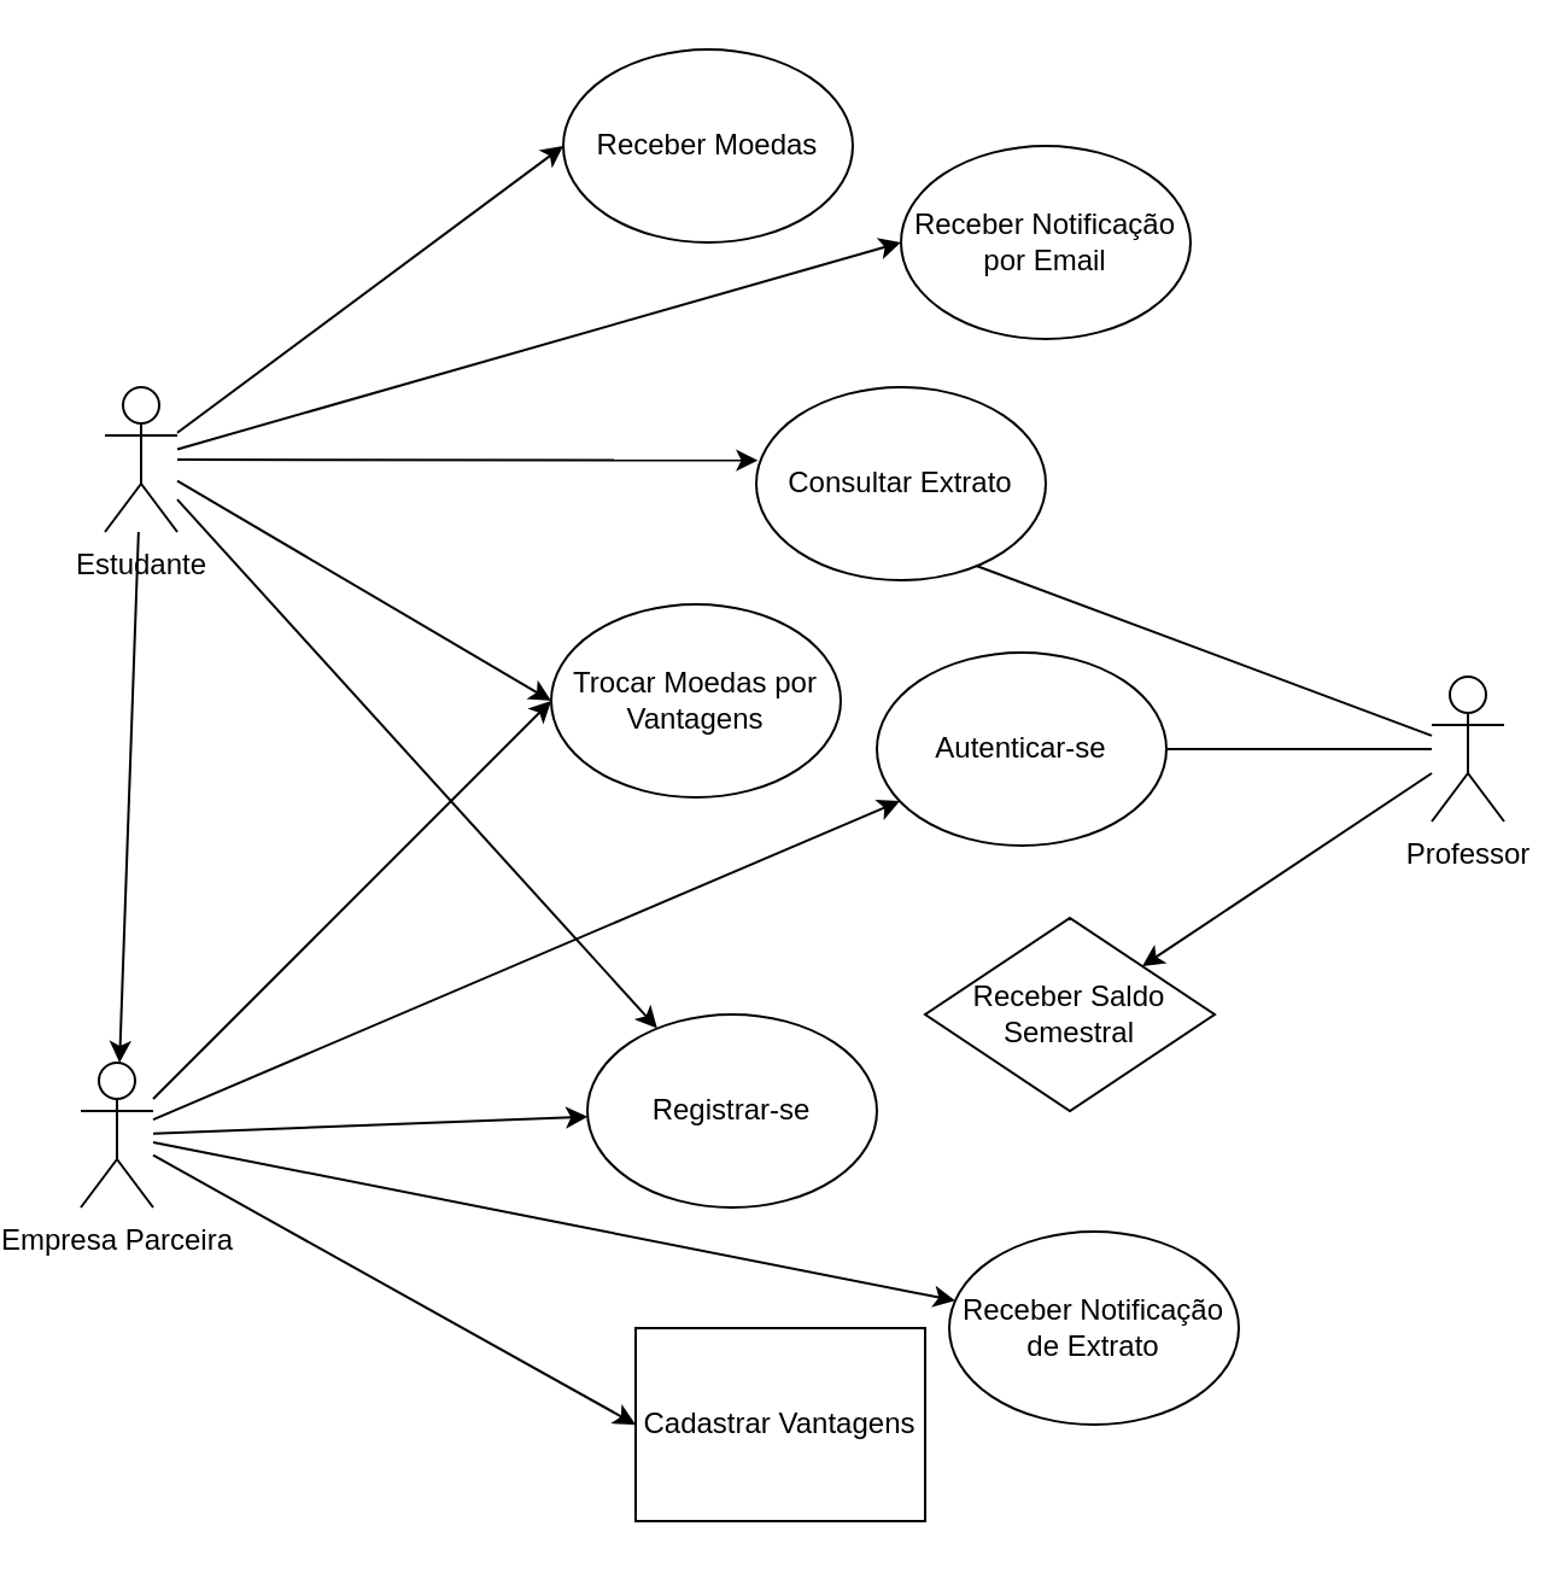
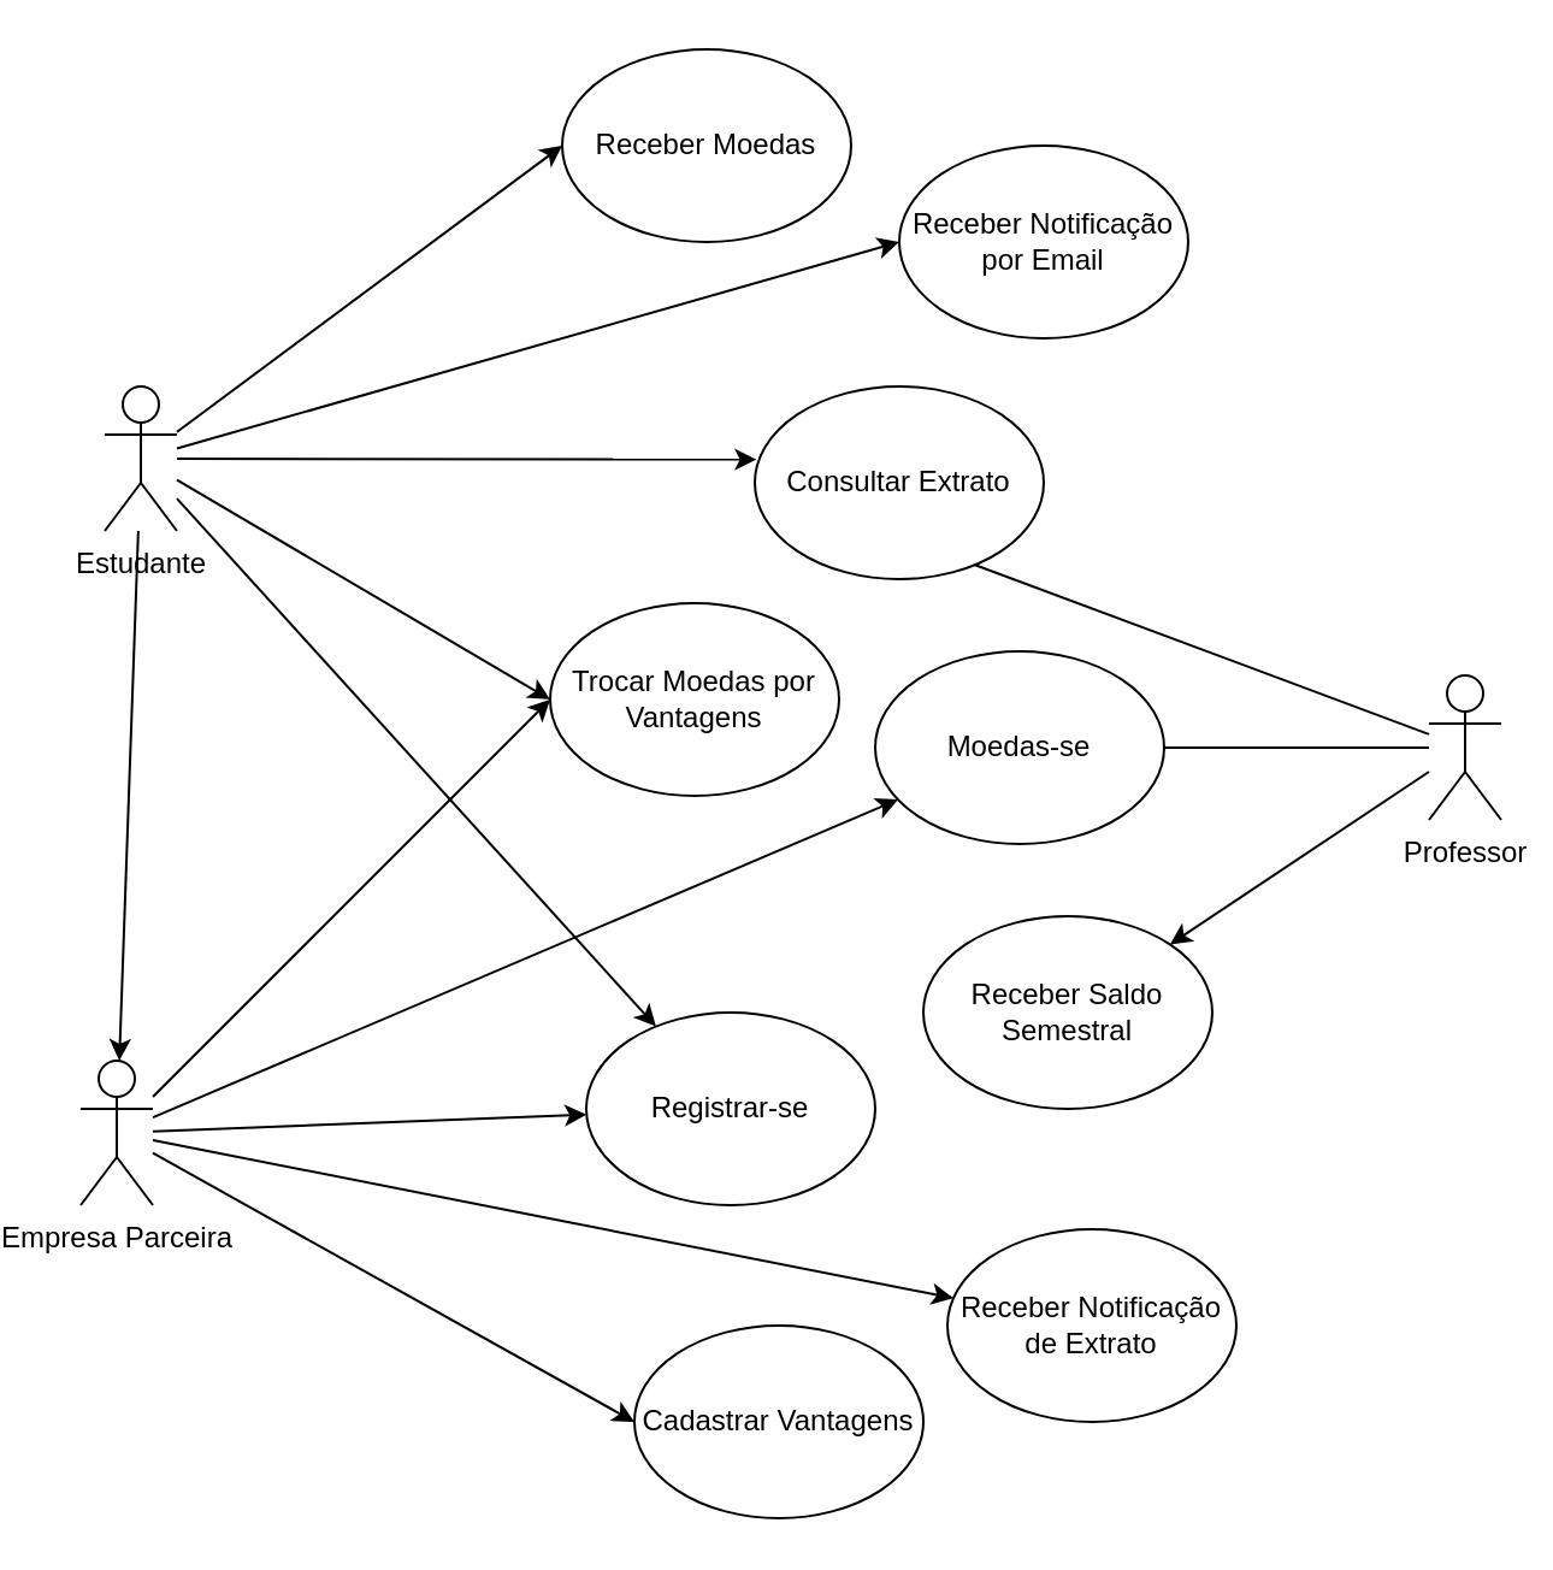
  <mxCell id="0" />
  <mxCell id="1" parent="0" />
  <mxCell id="2" style="rounded=0;orthogonalLoop=1;jettySize=auto;html=1;strokeColor=default;align=center;verticalAlign=middle;fontFamily=Helvetica;fontSize=11;fontColor=default;labelBackgroundColor=default;endArrow=classic;" edge="1" parent="1" source="7" target="17"><mxGeometry relative="1" as="geometry" /></mxCell>
  <mxCell id="3" style="edgeStyle=none;shape=connector;rounded=0;orthogonalLoop=1;jettySize=auto;html=1;strokeColor=default;align=center;verticalAlign=middle;fontFamily=Helvetica;fontSize=11;fontColor=default;labelBackgroundColor=default;endArrow=classic;" edge="1" parent="1" source="7" target="18"><mxGeometry relative="1" as="geometry" /></mxCell>
  <mxCell id="4" style="edgeStyle=none;shape=connector;rounded=0;orthogonalLoop=1;jettySize=auto;html=1;entryX=0;entryY=0.5;entryDx=0;entryDy=0;strokeColor=default;align=center;verticalAlign=middle;fontFamily=Helvetica;fontSize=11;fontColor=default;labelBackgroundColor=default;endArrow=classic;" edge="1" parent="1" source="7" target="21"><mxGeometry relative="1" as="geometry" /></mxCell>
  <mxCell id="5" style="edgeStyle=none;shape=connector;rounded=0;orthogonalLoop=1;jettySize=auto;html=1;entryX=0;entryY=0.5;entryDx=0;entryDy=0;strokeColor=default;align=center;verticalAlign=middle;fontFamily=Helvetica;fontSize=11;fontColor=default;labelBackgroundColor=default;endArrow=classic;" edge="1" parent="1" source="7" target="23"><mxGeometry relative="1" as="geometry" /></mxCell>
  <mxCell id="6" style="edgeStyle=none;shape=connector;rounded=0;orthogonalLoop=1;jettySize=auto;html=1;entryX=0;entryY=0.5;entryDx=0;entryDy=0;strokeColor=default;align=center;verticalAlign=middle;fontFamily=Helvetica;fontSize=11;fontColor=default;labelBackgroundColor=default;endArrow=classic;" edge="1" parent="1" source="7" target="22"><mxGeometry relative="1" as="geometry" /></mxCell>
  <mxCell id="7" value="Estudante" style="shape=umlActor;verticalLabelPosition=bottom;verticalAlign=top;html=1;outlineConnect=0;" vertex="1" parent="1"><mxGeometry x="30" y="160" width="30" height="60" as="geometry" /></mxCell>
  <mxCell id="8" style="rounded=0;orthogonalLoop=1;jettySize=auto;html=1;endArrow=none;" edge="1" parent="1" source="11" target="19"><mxGeometry relative="1" as="geometry" /></mxCell>
  <mxCell id="9" style="edgeStyle=none;shape=connector;rounded=0;orthogonalLoop=1;jettySize=auto;html=1;entryX=0;entryY=0.5;entryDx=0;entryDy=0;strokeColor=default;align=center;verticalAlign=middle;fontFamily=Helvetica;fontSize=11;fontColor=default;labelBackgroundColor=default;endArrow=classic;" edge="1" parent="1" source="11" target="20"><mxGeometry relative="1" as="geometry" /></mxCell>
  <mxCell id="10" style="edgeStyle=none;shape=connector;rounded=0;orthogonalLoop=1;jettySize=auto;html=1;strokeColor=default;align=center;verticalAlign=middle;fontFamily=Helvetica;fontSize=11;fontColor=default;labelBackgroundColor=default;endArrow=classic;" edge="1" parent="1" source="11" target="24"><mxGeometry relative="1" as="geometry" /></mxCell>
  <mxCell id="11" value="Professor" style="shape=umlActor;verticalLabelPosition=bottom;verticalAlign=top;html=1;outlineConnect=0;" vertex="1" parent="1"><mxGeometry x="580" y="280" width="30" height="60" as="geometry" /></mxCell>
  <mxCell id="12" style="edgeStyle=none;shape=connector;rounded=0;orthogonalLoop=1;jettySize=auto;html=1;strokeColor=default;align=center;verticalAlign=middle;fontFamily=Helvetica;fontSize=11;fontColor=default;labelBackgroundColor=default;endArrow=classic;" edge="1" parent="1" source="17" target="19"><mxGeometry relative="1" as="geometry" /></mxCell>
  <mxCell id="13" style="edgeStyle=none;shape=connector;rounded=0;orthogonalLoop=1;jettySize=auto;html=1;strokeColor=default;align=center;verticalAlign=middle;fontFamily=Helvetica;fontSize=11;fontColor=default;labelBackgroundColor=default;endArrow=classic;" edge="1" parent="1" source="17" target="18"><mxGeometry relative="1" as="geometry" /></mxCell>
  <mxCell id="14" style="edgeStyle=none;shape=connector;rounded=0;orthogonalLoop=1;jettySize=auto;html=1;entryX=0;entryY=0.5;entryDx=0;entryDy=0;strokeColor=default;align=center;verticalAlign=middle;fontFamily=Helvetica;fontSize=11;fontColor=default;labelBackgroundColor=default;endArrow=classic;" edge="1" parent="1" source="17" target="25"><mxGeometry relative="1" as="geometry" /></mxCell>
  <mxCell id="15" style="edgeStyle=none;shape=connector;rounded=0;orthogonalLoop=1;jettySize=auto;html=1;strokeColor=default;align=center;verticalAlign=middle;fontFamily=Helvetica;fontSize=11;fontColor=default;labelBackgroundColor=default;endArrow=classic;" edge="1" parent="1" source="17" target="26"><mxGeometry relative="1" as="geometry" /></mxCell>
  <mxCell id="16" style="edgeStyle=none;shape=connector;rounded=0;orthogonalLoop=1;jettySize=auto;html=1;entryX=0;entryY=0.5;entryDx=0;entryDy=0;strokeColor=default;align=center;verticalAlign=middle;fontFamily=Helvetica;fontSize=11;fontColor=default;labelBackgroundColor=default;endArrow=classic;" edge="1" parent="1" source="17" target="22"><mxGeometry relative="1" as="geometry" /></mxCell>
  <mxCell id="17" value="Empresa Parceira" style="shape=umlActor;verticalLabelPosition=bottom;verticalAlign=top;html=1;outlineConnect=0;" vertex="1" parent="1"><mxGeometry x="20" y="440" width="30" height="60" as="geometry" /></mxCell>
  <mxCell id="18" value="Registrar-se" style="ellipse;whiteSpace=wrap;html=1;" vertex="1" parent="1"><mxGeometry x="230" y="420" width="120" height="80" as="geometry" /></mxCell>
- <mxCell id="19" value="Autenticar-se" style="ellipse;whiteSpace=wrap;html=1;" vertex="1" parent="1"><mxGeometry x="350" y="270" width="120" height="80" as="geometry" /></mxCell>
+ <mxCell id="19" value="Moedas-se" style="ellipse;whiteSpace=wrap;html=1;" vertex="1" parent="1"><mxGeometry x="350" y="270" width="120" height="80" as="geometry" /></mxCell>
  <mxCell id="20" value="Consultar Extrato" style="ellipse;whiteSpace=wrap;html=1;" vertex="1" parent="1"><mxGeometry x="300" y="160" width="120" height="80" as="geometry" /></mxCell>
  <mxCell id="21" value="Receber Moedas" style="ellipse;whiteSpace=wrap;html=1;" vertex="1" parent="1"><mxGeometry x="220" y="20" width="120" height="80" as="geometry" /></mxCell>
  <mxCell id="22" value="Trocar Moedas por Vantagens" style="ellipse;whiteSpace=wrap;html=1;" vertex="1" parent="1"><mxGeometry x="215" y="250" width="120" height="80" as="geometry" /></mxCell>
  <mxCell id="23" value="Receber Notificação por Email" style="ellipse;whiteSpace=wrap;html=1;" vertex="1" parent="1"><mxGeometry x="360" y="60" width="120" height="80" as="geometry" /></mxCell>
- <mxCell id="24" value="Receber Saldo Semestral" style="rhombus;whiteSpace=wrap;html=1;" vertex="1" parent="1"><mxGeometry x="370" y="380" width="120" height="80" as="geometry" /></mxCell>
- <mxCell id="25" value="Cadastrar Vantagens" style="whiteSpace=wrap;html=1;rounded=0;" vertex="1" parent="1"><mxGeometry x="250" y="550" width="120" height="80" as="geometry" /></mxCell>
+ <mxCell id="24" value="Receber Saldo Semestral" style="ellipse;whiteSpace=wrap;html=1;" vertex="1" parent="1"><mxGeometry x="370" y="380" width="120" height="80" as="geometry" /></mxCell>
+ <mxCell id="25" value="Cadastrar Vantagens" style="ellipse;whiteSpace=wrap;html=1;" vertex="1" parent="1"><mxGeometry x="250" y="550" width="120" height="80" as="geometry" /></mxCell>
  <mxCell id="26" value="Receber Notificação de Extrato" style="ellipse;whiteSpace=wrap;html=1;" vertex="1" parent="1"><mxGeometry x="380" y="510" width="120" height="80" as="geometry" /></mxCell>
  <mxCell id="27" style="edgeStyle=none;shape=connector;rounded=0;orthogonalLoop=1;jettySize=auto;html=1;entryX=0.006;entryY=0.379;entryDx=0;entryDy=0;entryPerimeter=0;strokeColor=default;align=center;verticalAlign=middle;fontFamily=Helvetica;fontSize=11;fontColor=default;labelBackgroundColor=default;endArrow=classic;" edge="1" parent="1" source="7" target="20"><mxGeometry relative="1" as="geometry" /></mxCell>
